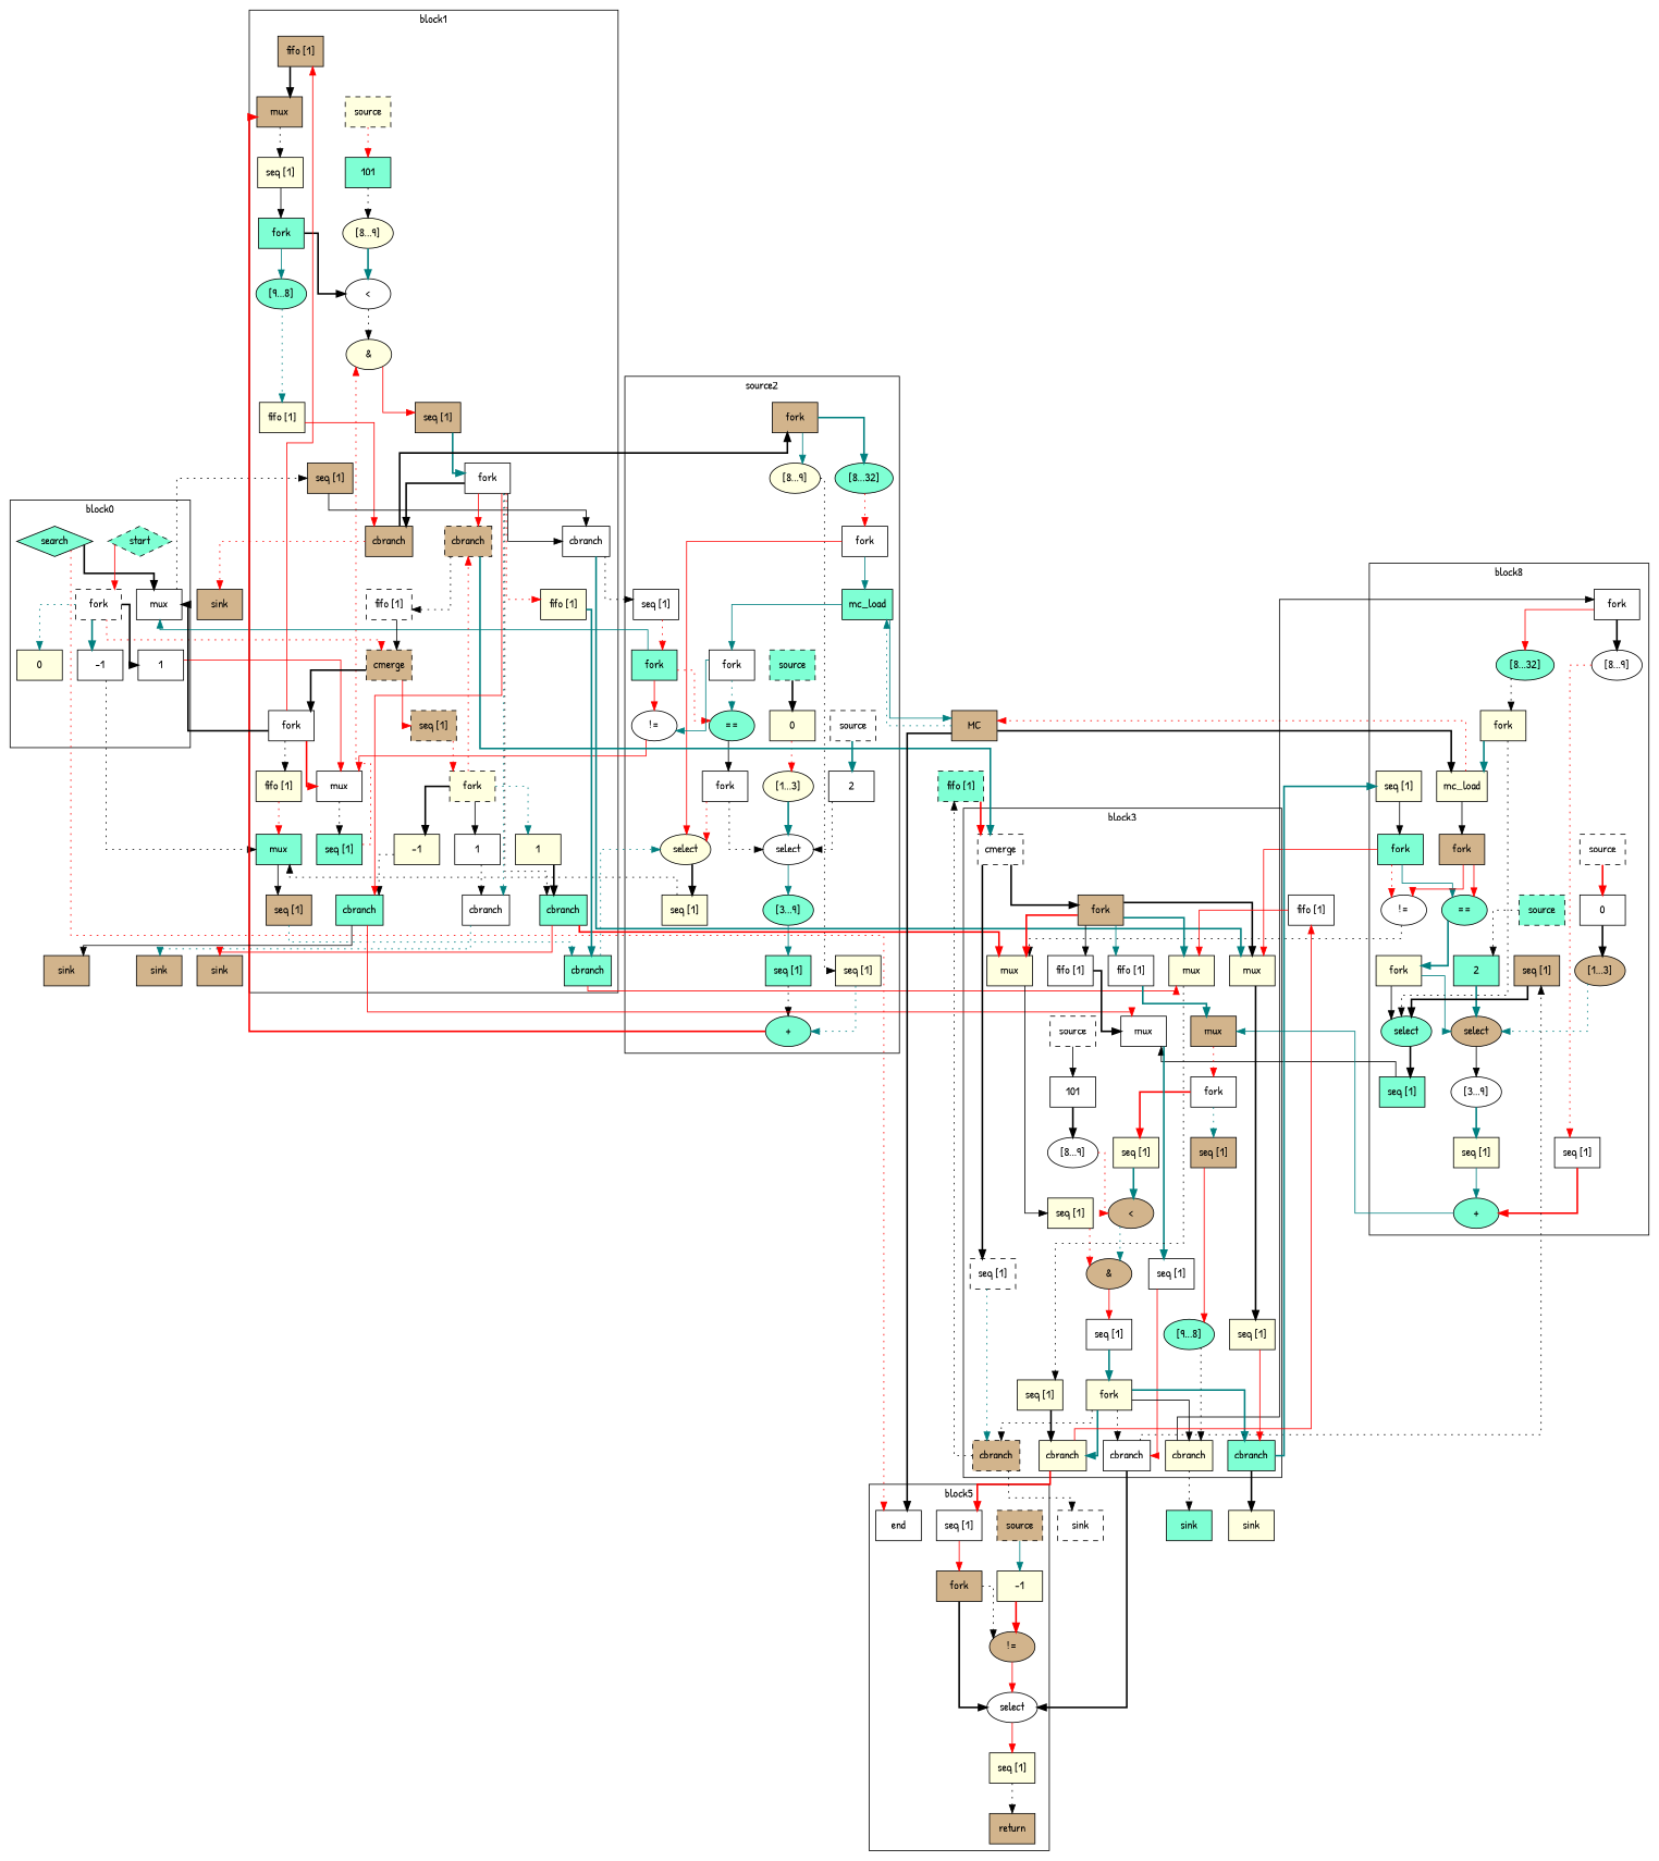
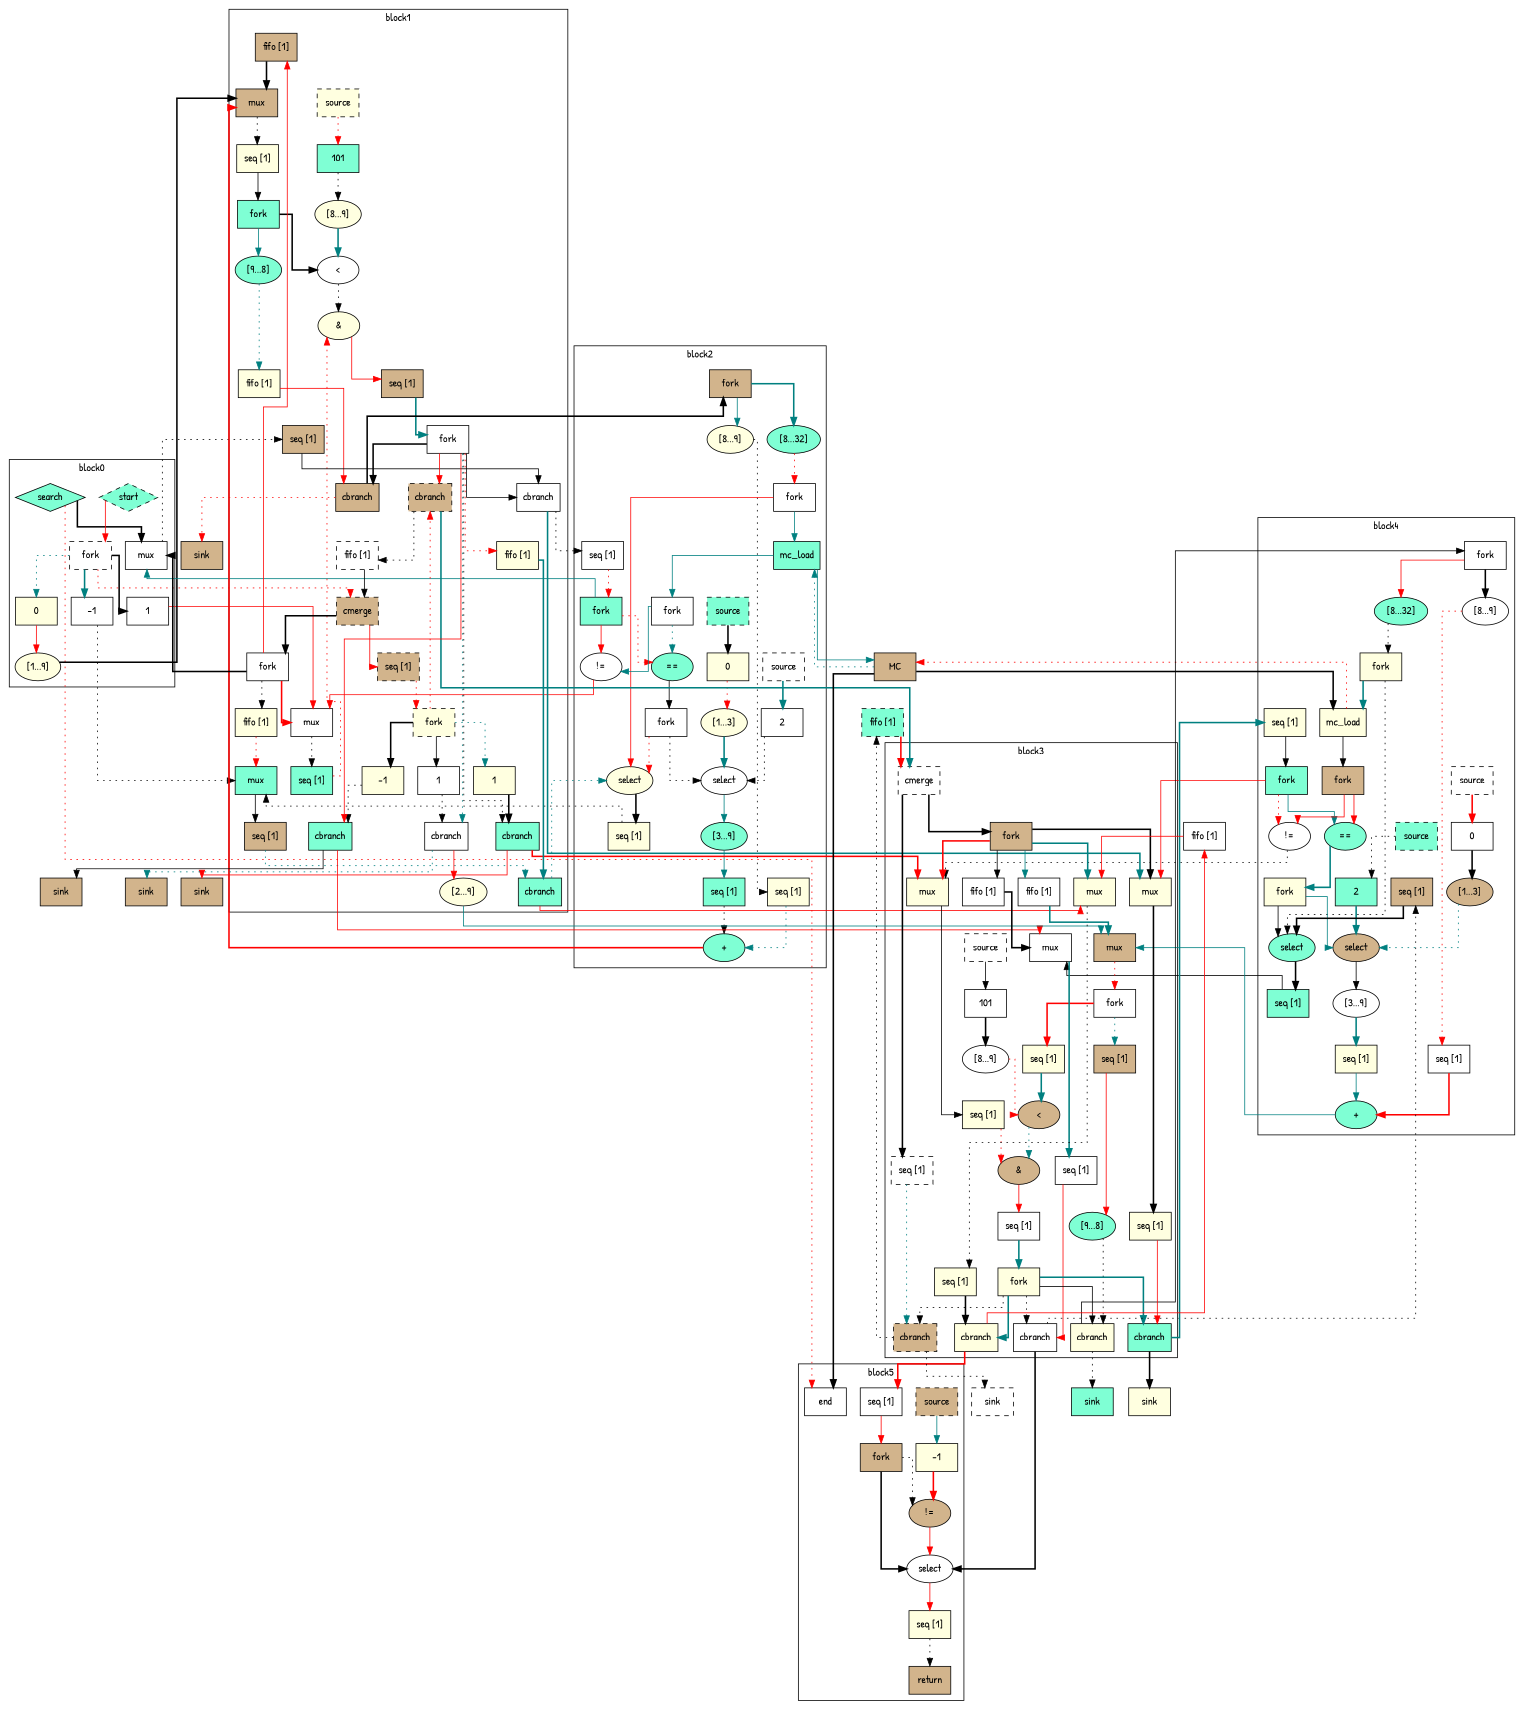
  digraph {
    compound=true
    fontname="Patrick Hand"
    splines=ortho
    node [fillcolor=white fontname="Patrick Hand" mlir_op="handshake.buffer" shape=box style=filled]
    edge [color=black fontname="Patrick Hand" style=dotted]
    n1 [fillcolor=aquamarine label=search mlir_op="handshake.arg" shape=diamond]
    n2 [label=mux mlir_op="handshake.mux"]
    n3 [fillcolor=aquamarine label=start mlir_op="handshake.arg" shape=diamond style="dashed,filled"]
    n4 [label=fork mlir_op="handshake.fork" style="filled, dashed"]
    n5 [fillcolor=lightyellow label=0 mlir_op="handshake.constant"]
    n6 [label=1 mlir_op="handshake.constant"]
    n7 [label=-1 mlir_op="handshake.constant"]
+   n8 [fillcolor=lightyellow label="[1...9]" mlir_op="arith.extsi" shape=oval]
    n9 [fillcolor=tan label=fork mlir_op="handshake.fork"]
    n10 [fillcolor=lightyellow label="[8...9]" mlir_op="arith.extsi" shape=oval]
    n11 [fillcolor=aquamarine label="[8...32]" mlir_op="arith.extsi" shape=oval]
    n12 [fillcolor=lightyellow label="seq [1]"]
    n13 [label=fork mlir_op="handshake.fork"]
    n14 [fillcolor=aquamarine label=mc_load mlir_op="handshake.mc_load"]
    n15 [fillcolor=lightyellow label=select mlir_op="arith.select" shape=oval]
    n16 [label="seq [1]"]
    n17 [fillcolor=aquamarine label=fork mlir_op="handshake.fork"]
    n18 [fillcolor=aquamarine label="==" mlir_op="arith.cmpi==" shape=oval]
    n19 [label="!=" mlir_op="arith.cmpi!=" shape=oval]
    n20 [label=source mlir_op="handshake.source" style="filled, dashed"]
    n21 [label=2 mlir_op="handshake.constant"]
    n22 [label=select mlir_op="arith.select" shape=oval]
    n23 [fillcolor=aquamarine label=source mlir_op="handshake.source" style="filled, dashed"]
    n24 [fillcolor=lightyellow label=0 mlir_op="handshake.constant"]
    n25 [fillcolor=lightyellow label="[1...3]" mlir_op="arith.extsi" shape=oval]
    n26 [label=fork mlir_op="handshake.fork"]
    n27 [label=fork mlir_op="handshake.fork"]
    n28 [fillcolor=lightyellow label="seq [1]"]
    n29 [fillcolor=aquamarine label="[3...9]" mlir_op="arith.extsi" shape=oval]
    n30 [fillcolor=aquamarine label="seq [1]"]
    n31 [fillcolor=aquamarine label="+" mlir_op="arith.addi" shape=oval]
    n32 [label=fork mlir_op="handshake.fork"]
    n33 [label="[8...9]" mlir_op="arith.extsi" shape=oval]
    n34 [fillcolor=aquamarine label="[8...32]" mlir_op="arith.extsi" shape=oval]
    n35 [label="seq [1]"]
    n36 [fillcolor=lightyellow label=fork mlir_op="handshake.fork"]
    n37 [fillcolor=lightyellow label=mc_load mlir_op="handshake.mc_load"]
    n38 [fillcolor=aquamarine label=select mlir_op="arith.select" shape=oval]
    n39 [fillcolor=lightyellow label="seq [1]"]
    n40 [fillcolor=aquamarine label=fork mlir_op="handshake.fork"]
    n41 [fillcolor=aquamarine label="==" mlir_op="arith.cmpi==" shape=oval]
    n42 [label="!=" mlir_op="arith.cmpi!=" shape=oval]
    n43 [fillcolor=aquamarine label=source mlir_op="handshake.source" style="filled, dashed"]
    n44 [fillcolor=aquamarine label=2 mlir_op="handshake.constant"]
    n45 [fillcolor=tan label=select mlir_op="arith.select" shape=oval]
    n46 [label=source mlir_op="handshake.source" style="filled, dashed"]
    n47 [label=0 mlir_op="handshake.constant"]
    n48 [fillcolor=tan label="[1...3]" mlir_op="arith.extsi" shape=oval]
    n49 [fillcolor=tan label=fork mlir_op="handshake.fork"]
    n50 [fillcolor=lightyellow label=fork mlir_op="handshake.fork"]
    n51 [fillcolor=tan label="seq [1]"]
    n52 [fillcolor=aquamarine label="seq [1]"]
    n53 [label="[3...9]" mlir_op="arith.extsi" shape=oval]
    n54 [fillcolor=lightyellow label="seq [1]"]
    n55 [fillcolor=aquamarine label="+" mlir_op="arith.addi" shape=oval]
    n56 [fillcolor=tan label="fifo [1]"]
    n57 [fillcolor=tan label=mux mlir_op="handshake.mux"]
    n58 [fillcolor=lightyellow label="seq [1]"]
    n59 [fillcolor=aquamarine label=fork mlir_op="handshake.fork"]
    n60 [fillcolor=aquamarine label="[9...8]" mlir_op="arith.trunci" shape=oval]
    n61 [label="<" mlir_op="arith.cmpi<" shape=oval]
    n62 [fillcolor=lightyellow label="fifo [1]"]
    n63 [fillcolor=lightyellow label="fifo [1]"]
    n64 [fillcolor=aquamarine label=mux mlir_op="handshake.mux"]
    n65 [fillcolor=tan label="seq [1]"]
    n66 [label=mux mlir_op="handshake.mux"]
    n67 [fillcolor=aquamarine label="seq [1]"]
    n68 [fillcolor=tan label="seq [1]"]
    n69 [label="fifo [1]" style="filled, dashed"]
    n70 [fillcolor=tan label=cmerge mlir_op="handshake.control_merge" style="filled, dashed"]
    n71 [label=fork mlir_op="handshake.fork"]
    n72 [fillcolor=tan label="seq [1]" style="filled, dashed"]
    n73 [fillcolor=lightyellow label=fork mlir_op="handshake.fork" style="filled, dashed"]
    n74 [fillcolor=lightyellow label=-1 mlir_op="handshake.constant"]
    n75 [fillcolor=lightyellow label=1 mlir_op="handshake.constant"]
    n76 [label=1 mlir_op="handshake.constant"]
    n77 [fillcolor=tan label=cbranch mlir_op="handshake.cond_br" style="filled, dashed"]
    n78 [fillcolor=aquamarine label=cbranch mlir_op="handshake.cond_br"]
    n79 [fillcolor=aquamarine label=cbranch mlir_op="handshake.cond_br"]
    n80 [label=cbranch mlir_op="handshake.cond_br"]
    n81 [fillcolor=lightyellow label=source mlir_op="handshake.source" style="filled, dashed"]
    n82 [fillcolor=aquamarine label=101 mlir_op="handshake.constant"]
    n83 [fillcolor=lightyellow label="[8...9]" mlir_op="arith.extsi" shape=oval]
    n84 [fillcolor=lightyellow label="&" mlir_op="arith.andi" shape=oval]
    n85 [fillcolor=tan label="seq [1]"]
    n86 [label=fork mlir_op="handshake.fork"]
    n87 [fillcolor=lightyellow label="fifo [1]"]
    n88 [fillcolor=tan label=cbranch mlir_op="handshake.cond_br"]
    n89 [label=cbranch mlir_op="handshake.cond_br"]
    n90 [fillcolor=aquamarine label=cbranch mlir_op="handshake.cond_br"]
+   n91 [fillcolor=lightyellow label="[2...9]" mlir_op="arith.extsi" shape=oval]
    n92 [label="fifo [1]"]
    n93 [fillcolor=tan label=mux mlir_op="handshake.mux"]
    n94 [label=fork mlir_op="handshake.fork"]
    n95 [fillcolor=tan label="seq [1]"]
    n96 [fillcolor=lightyellow label="seq [1]"]
    n97 [fillcolor=aquamarine label="[9...8]" mlir_op="arith.trunci" shape=oval]
    n98 [fillcolor=lightyellow label=cbranch mlir_op="handshake.cond_br"]
    n99 [label="fifo [1]"]
    n100 [label=mux mlir_op="handshake.mux"]
    n101 [label="seq [1]"]
    n102 [fillcolor=lightyellow label=mux mlir_op="handshake.mux"]
    n103 [fillcolor=lightyellow label="seq [1]"]
    n104 [fillcolor=lightyellow label=mux mlir_op="handshake.mux"]
    n105 [fillcolor=lightyellow label="seq [1]"]
    n106 [fillcolor=lightyellow label=mux mlir_op="handshake.mux"]
    n107 [fillcolor=lightyellow label="seq [1]"]
    n108 [label=cmerge mlir_op="handshake.control_merge" style="filled, dashed"]
    n109 [fillcolor=tan label=fork mlir_op="handshake.fork"]
    n110 [label="seq [1]" style="filled, dashed"]
    n111 [label=source mlir_op="handshake.source" style="filled, dashed"]
    n112 [label=101 mlir_op="handshake.constant"]
    n113 [label="[8...9]" mlir_op="arith.extsi" shape=oval]
    n114 [fillcolor=tan label="<" mlir_op="arith.cmpi<" shape=oval]
    n115 [fillcolor=tan label="&" mlir_op="arith.andi" shape=oval]
    n116 [label="seq [1]"]
    n117 [fillcolor=lightyellow label=fork mlir_op="handshake.fork"]
    n118 [label=cbranch mlir_op="handshake.cond_br"]
    n119 [fillcolor=aquamarine label=cbranch mlir_op="handshake.cond_br"]
    n120 [fillcolor=lightyellow label=cbranch mlir_op="handshake.cond_br"]
    n121 [fillcolor=tan label=cbranch mlir_op="handshake.cond_br" style="filled, dashed"]
    n122 [label="seq [1]"]
    n123 [fillcolor=tan label=fork mlir_op="handshake.fork"]
    n124 [fillcolor=tan label="!=" mlir_op="arith.cmpi!=" shape=oval]
    n125 [label=select mlir_op="arith.select" shape=oval]
    n126 [fillcolor=tan label=source mlir_op="handshake.source" style="filled, dashed"]
    n127 [fillcolor=lightyellow label=-1 mlir_op="handshake.constant"]
    n128 [fillcolor=lightyellow label="seq [1]"]
    n129 [fillcolor=tan label=return mlir_op="handshake.d_return"]
    n130 [label=end mlir_op="handshake.end"]
    n131 [fillcolor=tan label=MC mlir_op="handshake.mem_controller"]
    n132 [fillcolor=tan label=sink mlir_op="handshake.sink"]
    n133 [fillcolor=tan label=sink mlir_op="handshake.sink"]
    n134 [fillcolor=tan label=sink mlir_op="handshake.sink"]
    n135 [fillcolor=tan label=sink mlir_op="handshake.sink"]
    n136 [fillcolor=aquamarine label=sink mlir_op="handshake.sink"]
    n137 [fillcolor=lightyellow label=sink mlir_op="handshake.sink"]
    n138 [label="fifo [1]"]
    n139 [label=sink mlir_op="handshake.sink" style="filled, dashed"]
    n140 [fillcolor=aquamarine label="fifo [1]" style="filled, dashed"]
    subgraph cluster_1 {
      label=block0
      n1
      n2
      n3
      n4
      n5
      n6
      n7
+     n8
    }
    subgraph cluster_2 {
-     label=source2
+     label=block2
      n9
      n10
      n11
      n12
      n13
      n14
      n15
      n16
      n17
      n18
      n19
      n20
      n21
      n22
      n23
      n24
      n25
      n26
      n27
      n28
      n29
      n30
      n31
    }
    subgraph cluster_3 {
-     label=block8
+     label=block4
      n32
      n33
      n34
      n35
      n36
      n37
      n38
      n39
      n40
      n41
      n42
      n43
      n44
      n45
      n46
      n47
      n48
      n49
      n50
      n51
      n52
      n53
      n54
      n55
    }
    subgraph cluster_4 {
      label=block1
      n56
      n57
      n58
      n59
      n60
      n61
      n62
      n63
      n64
      n65
      n66
      n67
      n68
      n69
      n70
      n71
      n72
      n73
      n74
      n75
      n76
      n77
      n78
      n79
      n80
      n81
      n82
      n83
      n84
      n85
      n86
      n87
      n88
      n89
      n90
+     n91
    }
    subgraph cluster_5 {
      label=block3
      n92
      n93
      n94
      n95
      n96
      n97
      n98
      n99
      n100
      n101
      n102
      n103
      n104
      n105
      n106
      n107
      n108
      n109
      n110
      n111
      n112
      n113
      n114
      n115
      n116
      n117
      n118
      n119
      n120
      n121
    }
    subgraph cluster_6 {
      label=block5
      n122
      n123
      n124
      n125
      n126
      n127
      n128
      n129
      n130
    }
    n1 -> n2 [style=bold]
    n1 -> n130 [color=red]
    n2 -> n68
    n3 -> n4 [color=red style=solid]
    n4 -> n5 [color=teal]
    n4 -> n6 [style=bold]
    n4 -> n7 [color=teal style=bold]
    n4 -> n70 [color=red]
+   n5 -> n8 [color=red style=solid]
    n6 -> n66 [color=red style=solid]
    n7 -> n64
+   n8 -> n57 [style=bold]
    n9 -> n10 [color=teal style=solid]
    n9 -> n11 [color=teal style=bold]
    n10 -> n12
    n11 -> n13 [color=red]
    n12 -> n31 [color=teal]
    n13 -> n14 [color=teal style=solid]
    n13 -> n15 [color=red style=solid]
    n14 -> n26 [color=teal style=solid]
    n14 -> n131 [color=teal style=solid]
    n15 -> n28 [style=bold]
    n16 -> n17 [color=red]
    n17 -> n2 [color=teal style=solid]
    n17 -> n18 [color=red]
    n17 -> n19 [color=red style=solid]
    n18 -> n27 [style=solid]
    n19 -> n66 [color=red style=solid]
    n20 -> n21 [color=teal style=bold]
    n21 -> n22
    n22 -> n29 [color=teal style=solid]
    n23 -> n24 [style=bold]
    n24 -> n25 [color=red]
    n25 -> n22 [color=teal style=bold]
    n26 -> n18 [color=teal]
    n26 -> n19 [color=teal style=solid]
    n27 -> n15 [color=red]
    n27 -> n22
    n28 -> n64
    n29 -> n30 [color=teal style=solid]
    n30 -> n31
    n31 -> n57 [color=red style=bold]
    n32 -> n33 [style=bold]
    n32 -> n34 [color=red style=solid]
    n33 -> n35 [color=red]
    n34 -> n36
    n35 -> n55 [color=red style=bold]
    n36 -> n37 [color=teal style=bold]
    n36 -> n38
    n37 -> n49 [style=solid]
    n37 -> n131 [color=red]
    n38 -> n52 [style=bold]
    n39 -> n40 [style=solid]
    n40 -> n41 [color=teal style=solid]
    n40 -> n42 [color=red]
    n40 -> n104 [color=red style=solid]
    n41 -> n50 [color=teal style=bold]
    n42 -> n102
    n43 -> n44
    n44 -> n45 [color=teal style=bold]
    n45 -> n53 [style=solid]
    n46 -> n47 [color=red style=bold]
    n47 -> n48 [style=bold]
    n48 -> n45 [color=teal]
    n49 -> n41 [color=red style=solid]
    n49 -> n42 [color=red style=solid]
    n50 -> n38 [style=solid]
    n50 -> n45 [color=teal style=solid]
    n51 -> n38 [style=bold]
    n52 -> n100 [style=solid]
    n53 -> n54 [color=teal style=bold]
    n54 -> n55 [color=teal style=solid]
    n55 -> n93 [color=teal style=solid]
    n56 -> n57 [style=bold]
    n57 -> n58
    n58 -> n59 [style=solid]
    n59 -> n60 [color=teal style=solid]
    n59 -> n61 [style=bold]
    n60 -> n62 [color=teal]
    n61 -> n84
    n62 -> n88 [color=red style=solid]
    n63 -> n64 [color=red]
    n64 -> n65 [style=solid]
    n65 -> n90 [color=teal]
    n66 -> n67
    n67 -> n84 [color=red]
    n68 -> n89 [style=solid]
    n69 -> n70 [style=solid]
    n70 -> n71 [style=bold]
    n70 -> n72 [color=red style=solid]
    n71 -> n2 [style=bold]
    n71 -> n56 [color=red style=solid]
    n71 -> n63
    n71 -> n66 [color=red style=bold]
    n72 -> n73 [color=red]
    n73 -> n74 [style=bold]
    n73 -> n75 [color=teal]
    n73 -> n76 [style=solid]
    n73 -> n77 [color=red]
    n74 -> n78
    n75 -> n79 [style=bold]
    n76 -> n80
    n77 -> n69
    n77 -> n108 [color=teal style=bold]
    n78 -> n100 [color=red style=solid]
    n78 -> n132 [style=solid]
    n79 -> n102 [color=red style=bold]
    n79 -> n133 [color=red style=solid]
+   n80 -> n91 [color=red style=solid]
    n80 -> n134 [color=teal]
    n81 -> n82 [color=red]
    n82 -> n83
    n83 -> n61 [color=teal style=bold]
    n84 -> n85 [color=red style=solid]
    n85 -> n86 [color=teal style=bold]
    n86 -> n77 [color=red style=solid]
    n86 -> n78 [color=red style=solid]
    n86 -> n79
    n86 -> n80 [color=teal]
    n86 -> n87 [color=red]
    n86 -> n88 [style=bold]
    n86 -> n89 [style=solid]
    n87 -> n90 [color=teal style=bold]
    n88 -> n9 [style=bold]
    n88 -> n135 [color=red]
    n89 -> n16
    n89 -> n104 [color=teal style=bold]
    n90 -> n15 [color=teal]
    n90 -> n106 [color=red style=solid]
+   n91 -> n93 [color=teal style=solid]
    n92 -> n93 [color=teal style=bold]
    n93 -> n94 [color=red]
    n94 -> n95 [color=teal]
    n94 -> n96 [color=red style=bold]
    n95 -> n97 [color=red style=solid]
    n96 -> n114 [color=teal style=bold]
    n97 -> n98
    n98 -> n32 [style=solid]
    n98 -> n136
    n99 -> n100 [style=bold]
    n100 -> n101 [color=teal style=bold]
    n101 -> n118 [color=red style=solid]
    n102 -> n103 [style=solid]
    n103 -> n115 [color=red]
    n104 -> n105 [style=bold]
    n105 -> n119 [color=red style=solid]
    n106 -> n107
    n107 -> n120 [style=bold]
    n108 -> n109 [style=bold]
    n108 -> n110 [style=bold]
    n109 -> n92 [color=teal style=solid]
    n109 -> n99 [style=solid]
    n109 -> n102 [color=red style=bold]
    n109 -> n104 [style=bold]
    n109 -> n106 [color=teal style=bold]
    n110 -> n121 [color=teal]
    n111 -> n112 [style=solid]
    n112 -> n113 [style=bold]
    n113 -> n114 [color=red]
    n114 -> n115 [color=teal]
    n115 -> n116 [color=red style=solid]
    n116 -> n117 [color=teal style=bold]
    n117 -> n98 [style=solid]
    n117 -> n118
    n117 -> n119 [color=teal style=bold]
    n117 -> n120 [color=teal style=bold]
    n117 -> n121
    n118 -> n51
    n118 -> n125 [style=bold]
    n119 -> n39 [color=teal style=bold]
    n119 -> n137 [style=bold]
    n120 -> n122 [color=red style=bold]
    n120 -> n138 [color=red style=solid]
    n121 -> n139
    n121 -> n140
    n122 -> n123 [color=red style=solid]
    n123 -> n124
    n123 -> n125 [style=bold]
    n124 -> n125 [color=red style=solid]
    n125 -> n128 [color=red style=solid]
    n126 -> n127 [color=teal style=solid]
    n127 -> n124 [color=red style=bold]
    n128 -> n129
    n131 -> n14 [color=teal]
    n131 -> n37 [style=bold]
    n131 -> n130 [style=bold]
    n138 -> n106 [color=red style=solid]
    n140 -> n108 [color=red style=bold]
  }
